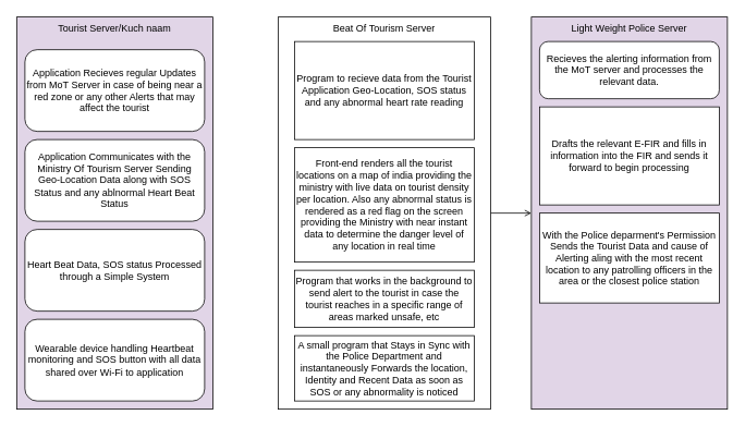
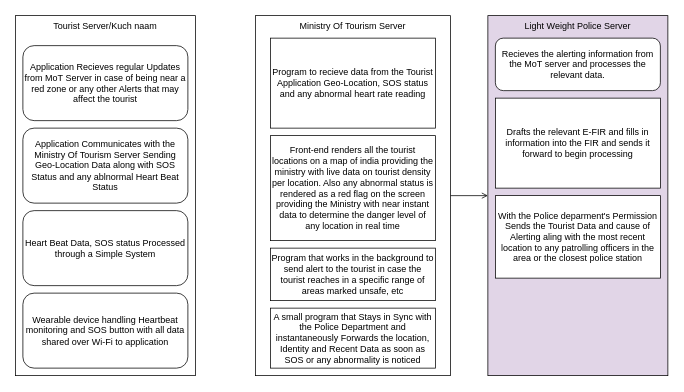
  <mxCell id="0" />
  <mxCell id="1" parent="0" />
- <mxCell id="2" value="Tourist Server/Kuch naam&lt;div&gt;&lt;br/&gt;&lt;/div&gt;" style="rounded=0;whiteSpace=wrap;html=1;verticalAlign=top;rotation=0;fillColor=#e1d5e7;" vertex="1" parent="1"><mxGeometry x="20" y="20" width="240" height="480" as="geometry" /></mxCell>
+ <mxCell id="2" value="Tourist Server/Kuch naam&lt;div&gt;&lt;br/&gt;&lt;/div&gt;" style="rounded=0;whiteSpace=wrap;html=1;verticalAlign=top;rotation=0;" vertex="1" parent="1"><mxGeometry x="20" y="20" width="240" height="480" as="geometry" /></mxCell>
  <mxCell id="3" value="Heart Beat Data, SOS status Processed through a Simple System" style="rounded=1;whiteSpace=wrap;html=1;" vertex="1" parent="1"><mxGeometry x="30" y="280" width="220" height="100" as="geometry" /></mxCell>
  <mxCell id="4" value="Wearable device handling Heartbeat monitoring and SOS button with all data shared over Wi-Fi to application" style="rounded=1;whiteSpace=wrap;html=1;" vertex="1" parent="1"><mxGeometry x="30" y="390" width="220" height="100" as="geometry" /></mxCell>
  <mxCell id="5" value="Application Communicates with the Ministry Of Tourism Server Sending Geo-Location Data along with SOS Status and any ablnormal Heart Beat Status" style="rounded=1;whiteSpace=wrap;html=1;" vertex="1" parent="1"><mxGeometry x="30" y="170" width="220" height="100" as="geometry" /></mxCell>
  <mxCell id="6" value="Application Recieves regular Updates from MoT Server in case of being near a red zone or any other Alerts that may affect the tourist" style="rounded=1;whiteSpace=wrap;html=1;" vertex="1" parent="1"><mxGeometry x="30" y="60" width="220" height="100" as="geometry" /></mxCell>
  <mxCell id="7" value="" style="edgeStyle=orthogonalEdgeStyle;rounded=0;orthogonalLoop=1;jettySize=auto;html=1;endArrow=open;" edge="1" parent="1" source="8" target="13"><mxGeometry relative="1" as="geometry" /></mxCell>
- <mxCell id="8" value="Beat Of Tourism Server" style="rounded=0;whiteSpace=wrap;html=1;verticalAlign=top;" vertex="1" parent="1"><mxGeometry x="340" y="20" width="260" height="480" as="geometry" /></mxCell>
+ <mxCell id="8" value="Ministry Of Tourism Server" style="rounded=0;whiteSpace=wrap;html=1;verticalAlign=top;" vertex="1" parent="1"><mxGeometry x="340" y="20" width="260" height="480" as="geometry" /></mxCell>
  <mxCell id="9" value="Program to recieve data from the Tourist Application Geo-Location, SOS status and any abnormal heart rate reading" style="rounded=0;whiteSpace=wrap;html=1;" vertex="1" parent="1"><mxGeometry x="360" y="50" width="220" height="120" as="geometry" /></mxCell>
  <mxCell id="10" value="Front-end renders all the tourist locations on a map of india providing the ministry with live data on tourist density per location. Also any abnormal status is rendered as a red flag on the screen providing the Ministry with near instant data to determine the danger level of any location in real time" style="rounded=0;whiteSpace=wrap;html=1;" vertex="1" parent="1"><mxGeometry x="360" y="180" width="220" height="140" as="geometry" /></mxCell>
  <mxCell id="11" value="Program that works in the background to send alert to the tourist in case the tourist reaches in a specific range of areas marked unsafe, etc" style="rounded=0;whiteSpace=wrap;html=1;" vertex="1" parent="1"><mxGeometry x="360" y="330" width="220" height="70" as="geometry" /></mxCell>
  <mxCell id="12" value="A small program that Stays in Sync with the Police Department and instantaneously Forwards the location, Identity and Recent Data as soon as SOS or any abnormality is noticed" style="rounded=0;whiteSpace=wrap;html=1;" vertex="1" parent="1"><mxGeometry x="360" y="410" width="220" height="80" as="geometry" /></mxCell>
  <mxCell id="13" value="Light Weight Police Server&lt;br&gt;&lt;div&gt;&amp;nbsp;&lt;/div&gt;" style="whiteSpace=wrap;html=1;verticalAlign=top;rounded=0;fillColor=#e1d5e7;" vertex="1" parent="1"><mxGeometry x="650" y="20" width="240" height="480" as="geometry" /></mxCell>
  <mxCell id="14" value="Recieves the alerting information from the MoT server and processes the relevant data." style="rounded=1;whiteSpace=wrap;html=1;" vertex="1" parent="1"><mxGeometry x="660" y="50" width="220" height="70" as="geometry" /></mxCell>
  <mxCell id="15" value="Drafts the relevant E-FIR and fills in information into the FIR and sends it forward to begin processing" style="rounded=0;whiteSpace=wrap;html=1;" vertex="1" parent="1"><mxGeometry x="660" y="130" width="220" height="120" as="geometry" /></mxCell>
  <mxCell id="16" value="With the Police deparment's Permission Sends the Tourist Data and cause of Alerting aling with the most recent location to any patrolling officers in the area or the closest police station" style="rounded=0;whiteSpace=wrap;html=1;" vertex="1" parent="1"><mxGeometry x="660" y="260" width="220" height="110" as="geometry" /></mxCell>
